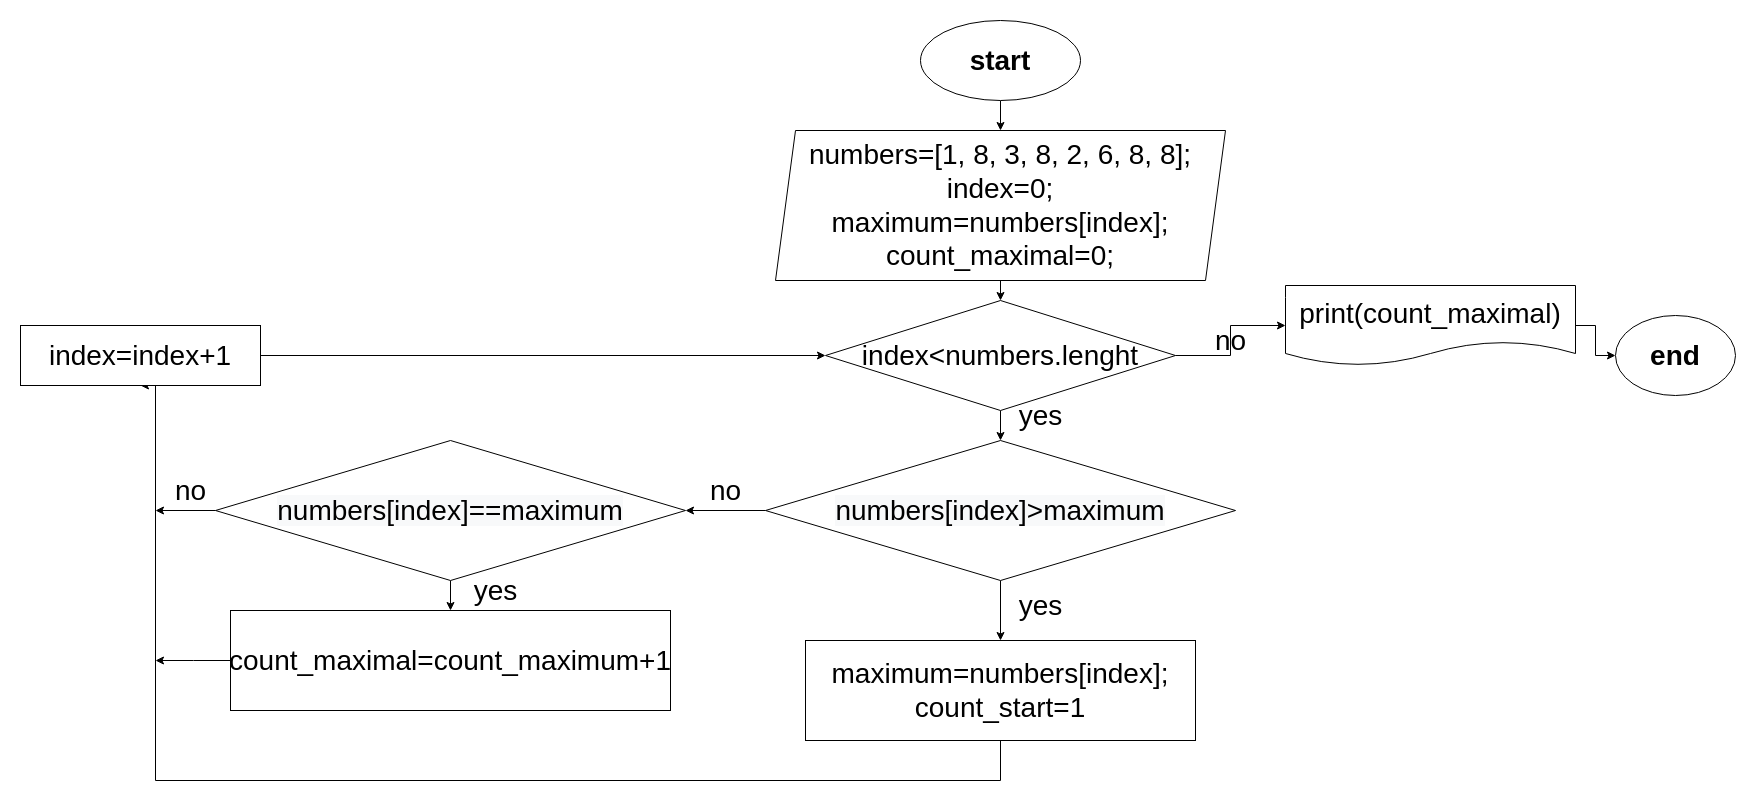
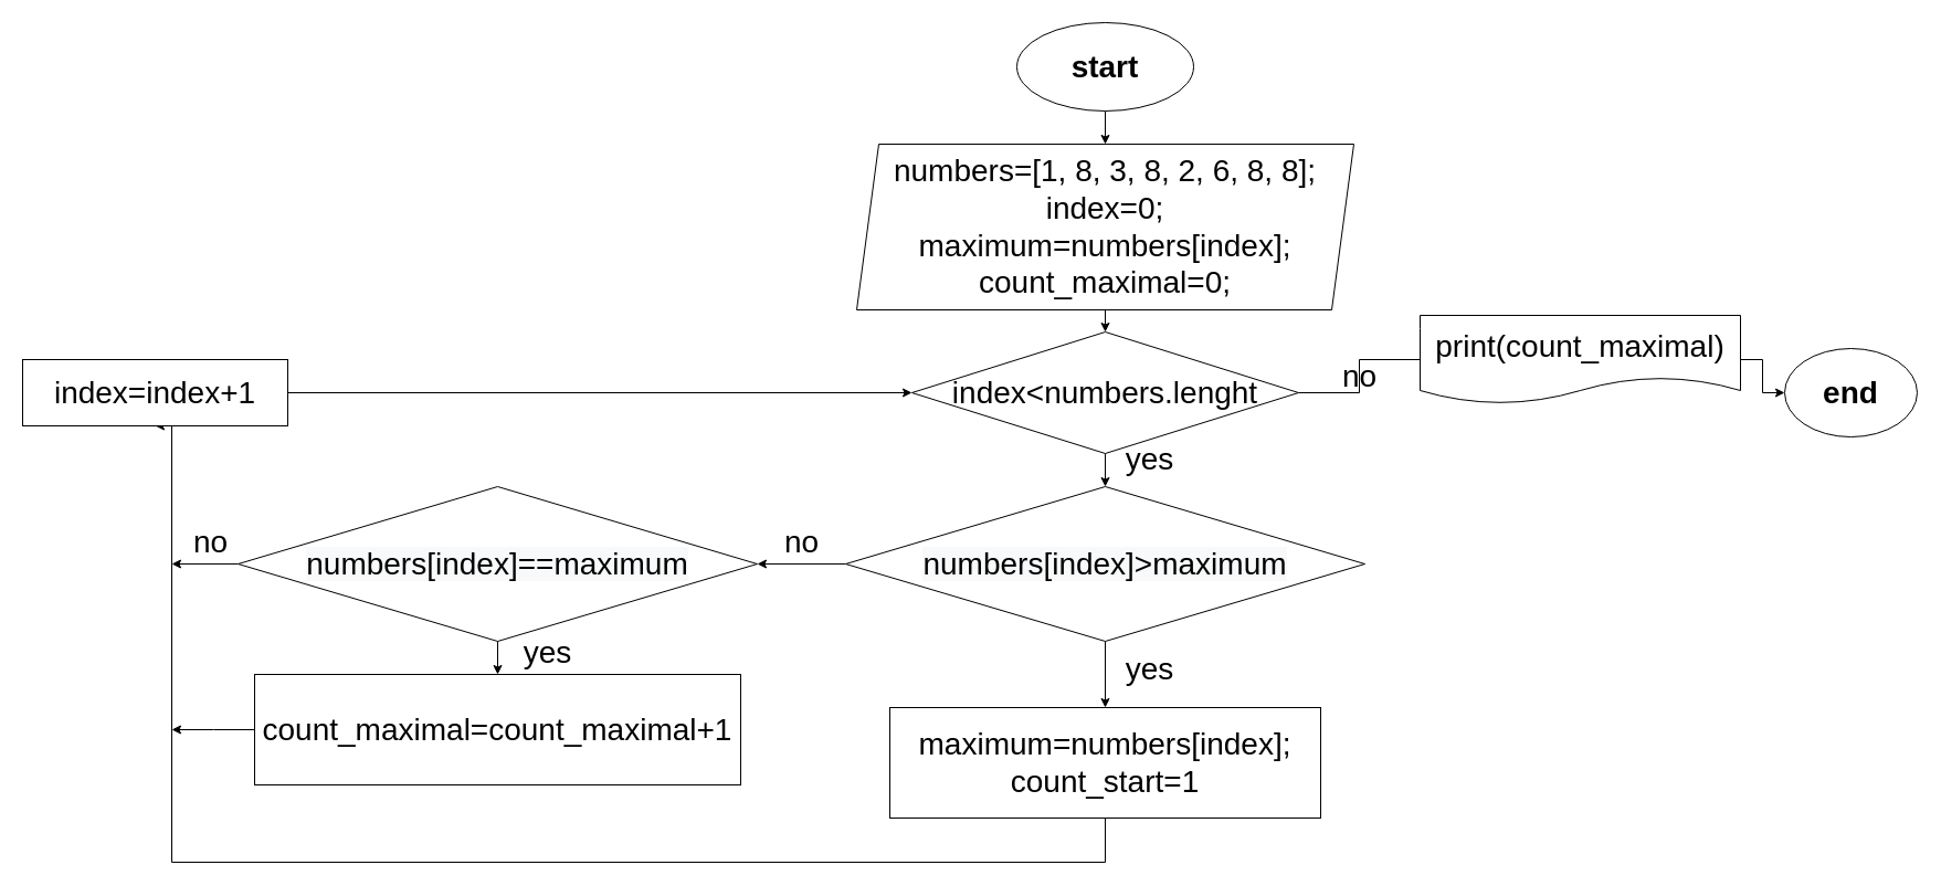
  <mxCell id="0" />
  <mxCell id="1" parent="0" />
  <mxCell id="2" style="edgeStyle=orthogonalEdgeStyle;rounded=0;orthogonalLoop=1;jettySize=auto;html=1;fontSize=28;entryX=0.5;entryY=0;entryDx=0;entryDy=0;" edge="1" parent="1" source="3" target="6"><mxGeometry relative="1" as="geometry"><mxPoint x="1020" y="120" as="targetPoint" /></mxGeometry></mxCell>
  <mxCell id="3" value="&lt;b&gt;&lt;font style=&quot;font-size: 28px;&quot;&gt;start&lt;/font&gt;&lt;/b&gt;" style="ellipse;whiteSpace=wrap;html=1;" vertex="1" parent="1"><mxGeometry x="920" width="160" height="80" as="geometry" y="20" /></mxCell>
  <mxCell id="4" value="&lt;b&gt;&lt;font style=&quot;font-size: 28px;&quot;&gt;end&lt;/font&gt;&lt;/b&gt;" style="ellipse;whiteSpace=wrap;html=1;" vertex="1" parent="1"><mxGeometry x="1615" y="315" width="120" height="80" as="geometry" /></mxCell>
  <mxCell id="5" style="edgeStyle=orthogonalEdgeStyle;rounded=0;orthogonalLoop=1;jettySize=auto;html=1;exitX=0.5;exitY=1;exitDx=0;exitDy=0;fontSize=28;entryX=0.5;entryY=0;entryDx=0;entryDy=0;" edge="1" parent="1" source="6" target="29"><mxGeometry relative="1" as="geometry"><mxPoint x="1000" y="320" as="targetPoint" /></mxGeometry></mxCell>
  <mxCell id="6" value="numbers=[1, 8, 3, 8, 2, 6, 8, 8];&lt;br&gt;index=0;&lt;br&gt;maximum=numbers[index];&lt;br&gt;count_maximal=0;" style="shape=parallelogram;perimeter=parallelogramPerimeter;whiteSpace=wrap;html=1;fixedSize=1;fontSize=28;" vertex="1" parent="1"><mxGeometry x="775" y="130" width="450" height="150" as="geometry" /></mxCell>
  <mxCell id="7" value="" style="edgeStyle=orthogonalEdgeStyle;rounded=0;orthogonalLoop=1;jettySize=auto;html=1;fontSize=28;exitX=0.5;exitY=1;exitDx=0;exitDy=0;" edge="1" parent="1" source="29" target="10"><mxGeometry relative="1" as="geometry"><mxPoint x="1000" y="390" as="sourcePoint" /></mxGeometry></mxCell>
  <mxCell id="8" style="edgeStyle=orthogonalEdgeStyle;rounded=0;orthogonalLoop=1;jettySize=auto;html=1;exitX=0.5;exitY=1;exitDx=0;exitDy=0;fontSize=28;entryX=0.5;entryY=0;entryDx=0;entryDy=0;" edge="1" parent="1" source="10" target="18"><mxGeometry relative="1" as="geometry"><mxPoint x="999.333" y="630" as="targetPoint" /></mxGeometry></mxCell>
  <mxCell id="9" style="edgeStyle=orthogonalEdgeStyle;rounded=0;orthogonalLoop=1;jettySize=auto;html=1;exitX=0;exitY=0.5;exitDx=0;exitDy=0;fontSize=28;entryX=1;entryY=0.5;entryDx=0;entryDy=0;" edge="1" parent="1" source="10" target="22"><mxGeometry relative="1" as="geometry"><mxPoint x="675" y="510" as="targetPoint" /></mxGeometry></mxCell>
  <mxCell id="10" value="&lt;span style=&quot;color: rgb(0, 0, 0); font-family: Helvetica; font-size: 28px; font-style: normal; font-variant-ligatures: normal; font-variant-caps: normal; font-weight: 400; letter-spacing: normal; orphans: 2; text-align: center; text-indent: 0px; text-transform: none; widows: 2; word-spacing: 0px; -webkit-text-stroke-width: 0px; background-color: rgb(248, 249, 250); text-decoration-thickness: initial; text-decoration-style: initial; text-decoration-color: initial; float: none; display: inline !important;&quot;&gt;numbers[index]&amp;gt;maximum&lt;/span&gt;" style="rhombus;whiteSpace=wrap;html=1;fontSize=28;" vertex="1" parent="1"><mxGeometry x="765" y="440" width="470" height="140" as="geometry" /></mxCell>
- <mxCell id="11" style="edgeStyle=orthogonalEdgeStyle;rounded=0;orthogonalLoop=1;jettySize=auto;html=1;exitX=1;exitY=0.5;exitDx=0;exitDy=0;fontSize=28;entryX=0;entryY=0.5;entryDx=0;entryDy=0;" edge="1" parent="1" source="29" target="14"><mxGeometry relative="1" as="geometry"><mxPoint x="1315" y="355.778" as="targetPoint" /><mxPoint x="1187.5" y="355" as="sourcePoint" /></mxGeometry></mxCell>
+ <mxCell id="11" style="edgeStyle=orthogonalEdgeStyle;rounded=0;orthogonalLoop=1;jettySize=auto;html=1;exitX=1;exitY=0.5;exitDx=0;exitDy=0;fontSize=28;entryX=0;entryY=0.5;entryDx=0;entryDy=0;endArrow=none;" edge="1" parent="1" source="29" target="14"><mxGeometry relative="1" as="geometry"><mxPoint x="1315" y="355.778" as="targetPoint" /><mxPoint x="1187.5" y="355" as="sourcePoint" /></mxGeometry></mxCell>
  <mxCell id="12" value="no" style="text;html=1;align=center;verticalAlign=middle;resizable=0;points=[];autosize=1;strokeColor=none;fillColor=none;fontSize=28;" vertex="1" parent="1"><mxGeometry x="1205" y="315" width="50" height="50" as="geometry" /></mxCell>
  <mxCell id="13" style="edgeStyle=orthogonalEdgeStyle;rounded=0;orthogonalLoop=1;jettySize=auto;html=1;exitX=1;exitY=0.5;exitDx=0;exitDy=0;entryX=0;entryY=0.5;entryDx=0;entryDy=0;fontSize=28;" edge="1" parent="1" source="14" target="4"><mxGeometry relative="1" as="geometry" /></mxCell>
  <mxCell id="14" value="print(count_maximal)" style="shape=document;whiteSpace=wrap;html=1;boundedLbl=1;fontSize=28;" vertex="1" parent="1"><mxGeometry x="1285" y="285" width="290" height="80" as="geometry" /></mxCell>
  <mxCell id="15" value="yes" style="text;html=1;align=center;verticalAlign=middle;resizable=0;points=[];autosize=1;strokeColor=none;fillColor=none;fontSize=28;" vertex="1" parent="1"><mxGeometry x="1005" y="390" width="70" height="50" as="geometry" /></mxCell>
  <mxCell id="16" value="yes" style="text;html=1;align=center;verticalAlign=middle;resizable=0;points=[];autosize=1;strokeColor=none;fillColor=none;fontSize=28;" vertex="1" parent="1"><mxGeometry x="1005" y="580" width="70" height="50" as="geometry" /></mxCell>
  <mxCell id="17" style="edgeStyle=orthogonalEdgeStyle;rounded=0;orthogonalLoop=1;jettySize=auto;html=1;fontSize=28;exitX=0.5;exitY=1;exitDx=0;exitDy=0;entryX=0.5;entryY=1;entryDx=0;entryDy=0;" edge="1" parent="1" source="18" target="27"><mxGeometry relative="1" as="geometry"><mxPoint x="155" y="420" as="targetPoint" /><Array as="points"><mxPoint x="1000" y="780" /><mxPoint x="155" y="780" /></Array></mxGeometry></mxCell>
  <mxCell id="18" value="maximum=numbers[index];&lt;br&gt;count_start=1" style="rounded=0;whiteSpace=wrap;html=1;fontSize=28;" vertex="1" parent="1"><mxGeometry x="805" y="640" width="390" height="100" as="geometry" /></mxCell>
  <mxCell id="19" value="no" style="text;html=1;align=center;verticalAlign=middle;resizable=0;points=[];autosize=1;strokeColor=none;fillColor=none;fontSize=28;" vertex="1" parent="1"><mxGeometry x="700" y="465" width="50" height="50" as="geometry" /></mxCell>
  <mxCell id="20" value="" style="edgeStyle=orthogonalEdgeStyle;rounded=0;orthogonalLoop=1;jettySize=auto;html=1;fontSize=28;" edge="1" parent="1" source="22" target="24"><mxGeometry relative="1" as="geometry" /></mxCell>
  <mxCell id="21" style="edgeStyle=orthogonalEdgeStyle;rounded=0;orthogonalLoop=1;jettySize=auto;html=1;exitX=0;exitY=0.5;exitDx=0;exitDy=0;fontSize=28;" edge="1" parent="1" source="22"><mxGeometry relative="1" as="geometry"><mxPoint x="155" y="510" as="targetPoint" /></mxGeometry></mxCell>
  <mxCell id="22" value="&lt;span style=&quot;color: rgb(0, 0, 0); font-family: Helvetica; font-size: 28px; font-style: normal; font-variant-ligatures: normal; font-variant-caps: normal; font-weight: 400; letter-spacing: normal; orphans: 2; text-align: center; text-indent: 0px; text-transform: none; widows: 2; word-spacing: 0px; -webkit-text-stroke-width: 0px; background-color: rgb(248, 249, 250); text-decoration-thickness: initial; text-decoration-style: initial; text-decoration-color: initial; float: none; display: inline !important;&quot;&gt;numbers[index]==maximum&lt;/span&gt;" style="rhombus;whiteSpace=wrap;html=1;fontSize=28;" vertex="1" parent="1"><mxGeometry x="215" y="440" width="470" height="140" as="geometry" /></mxCell>
  <mxCell id="23" style="edgeStyle=orthogonalEdgeStyle;rounded=0;orthogonalLoop=1;jettySize=auto;html=1;exitX=0;exitY=0.5;exitDx=0;exitDy=0;fontSize=28;" edge="1" parent="1" source="24"><mxGeometry relative="1" as="geometry"><mxPoint x="155" y="660" as="targetPoint" /></mxGeometry></mxCell>
- <mxCell id="24" value="count_maximal=count_maximum+1" style="whiteSpace=wrap;html=1;fontSize=28;" vertex="1" parent="1"><mxGeometry x="230" y="610" width="440" height="100" as="geometry" /></mxCell>
+ <mxCell id="24" value="count_maximal=count_maximal+1" style="whiteSpace=wrap;html=1;fontSize=28;" vertex="1" parent="1"><mxGeometry x="230" y="610" width="440" height="100" as="geometry" /></mxCell>
  <mxCell id="25" value="yes" style="text;html=1;align=center;verticalAlign=middle;resizable=0;points=[];autosize=1;strokeColor=none;fillColor=none;fontSize=28;" vertex="1" parent="1"><mxGeometry x="460" y="565" width="70" height="50" as="geometry" /></mxCell>
  <mxCell id="26" style="edgeStyle=orthogonalEdgeStyle;rounded=0;orthogonalLoop=1;jettySize=auto;html=1;exitX=1;exitY=0.5;exitDx=0;exitDy=0;fontSize=28;entryX=0;entryY=0.5;entryDx=0;entryDy=0;" edge="1" parent="1" source="27" target="29"><mxGeometry relative="1" as="geometry"><mxPoint x="812.5" y="355" as="targetPoint" /></mxGeometry></mxCell>
  <mxCell id="27" value="index=index+1" style="rounded=0;whiteSpace=wrap;html=1;fontSize=28;" vertex="1" parent="1"><mxGeometry x="20" y="325" width="240" height="60" as="geometry" /></mxCell>
  <mxCell id="28" value="no" style="text;html=1;align=center;verticalAlign=middle;resizable=0;points=[];autosize=1;strokeColor=none;fillColor=none;fontSize=28;" vertex="1" parent="1"><mxGeometry x="165" y="465" width="50" height="50" as="geometry" /></mxCell>
  <mxCell id="29" value="index&amp;lt;numbers.lenght" style="rhombus;whiteSpace=wrap;html=1;fontSize=28;" vertex="1" parent="1"><mxGeometry x="825" y="300" width="350" height="110" as="geometry" /></mxCell>
